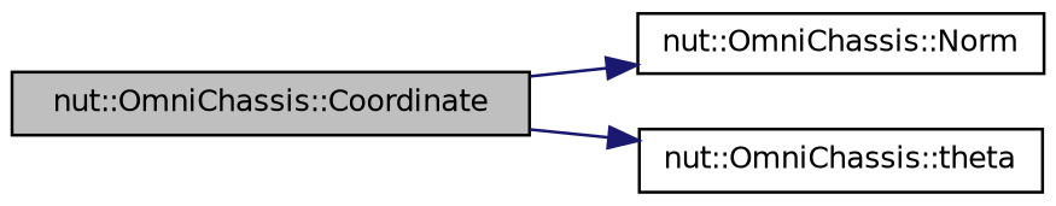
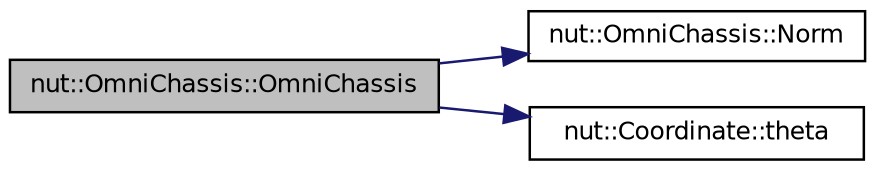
  digraph {
    rankdir=LR
    node [color=black fillcolor=white fontname=Helvetica fontsize=10 shape=record style=filled]
    edge [color=midnightblue fontname=Helvetica fontsize=10 labelfontname=Helvetica labelfontsize=10 style=solid]
-   n1 [fillcolor=grey75 fontcolor=black height=0.2 label="nut::OmniChassis::Coordinate" width=0.4]
+   n1 [fillcolor=grey75 fontcolor=black height=0.2 label="nut::OmniChassis::OmniChassis" width=0.4]
    n2 [height=0.2 label="nut::OmniChassis::Norm" width=0.4]
-   n3 [height=0.2 label="nut::OmniChassis::theta" width=0.4]
+   n3 [height=0.2 label="nut::Coordinate::theta" width=0.4]
    n1 -> n2
    n1 -> n3
  }
